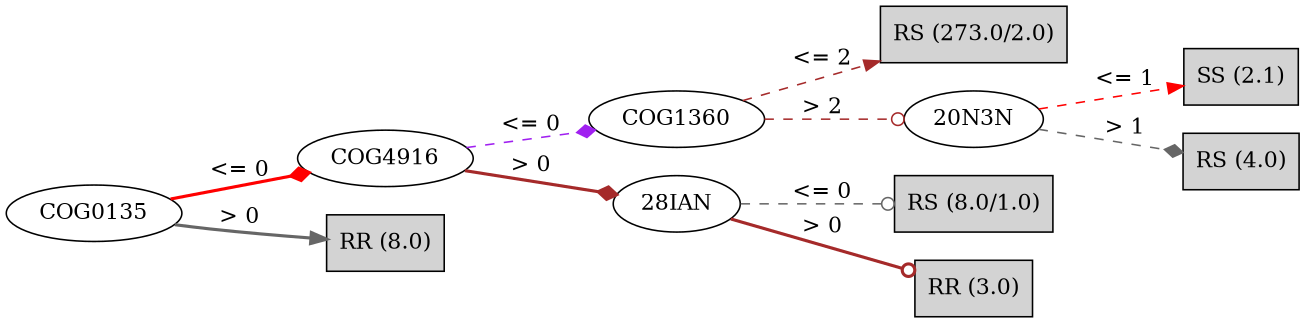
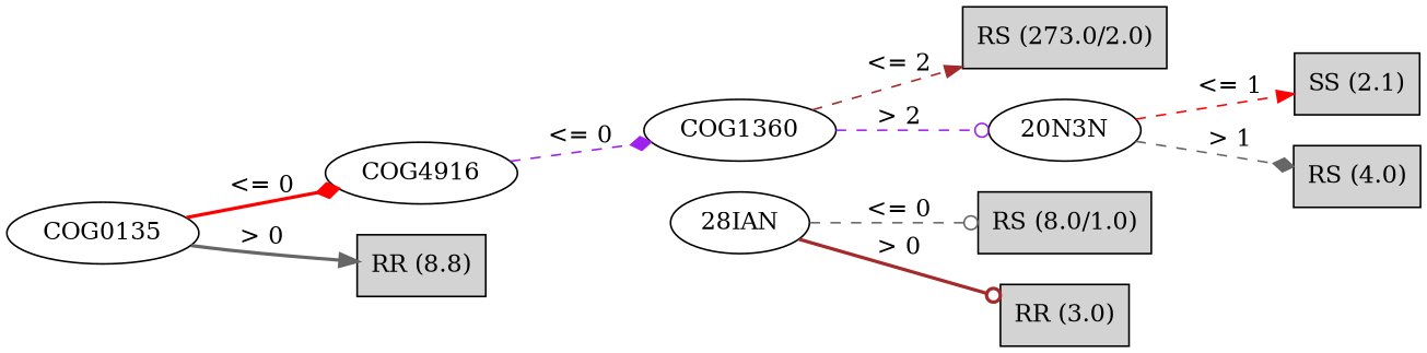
  digraph {
    rankdir=LR
    node [shape=box style=filled]
    edge [arrowhead=diamond color=gray40 style=dashed]
    n1 [label=COG0135 shape="" style=""]
    n2 [label=COG4916 shape="" style=""]
-   n3 [label="RR (8.0)"]
+   n3 [label="RR (8.8)"]
    n4 [label=COG1360 shape="" style=""]
    n5 [label="28IAN" shape="" style=""]
    n6 [label="RS (273.0/2.0)"]
    n7 [label="20N3N" shape="" style=""]
    n8 [label="RS (8.0/1.0)"]
    n9 [label="RR (3.0)"]
    n10 [label="SS (2.1)"]
    n11 [label="RS (4.0)"]
    n1 -> n2 [color=red label="<= 0" style=bold]
    n1 -> n3 [arrowhead=normal label="> 0" style=bold]
    n2 -> n4 [color=purple label="<= 0"]
-   n2 -> n5 [color=brown label="> 0" style=bold]
    n4 -> n6 [arrowhead=normal color=brown label="<= 2"]
-   n4 -> n7 [arrowhead=odot color=brown label="> 2"]
+   n4 -> n7 [arrowhead=odot color=purple label="> 2"]
    n5 -> n8 [arrowhead=odot label="<= 0"]
    n5 -> n9 [arrowhead=odot color=brown label="> 0" style=bold]
    n7 -> n10 [arrowhead=normal color=red label="<= 1"]
    n7 -> n11 [label="> 1"]
  }
